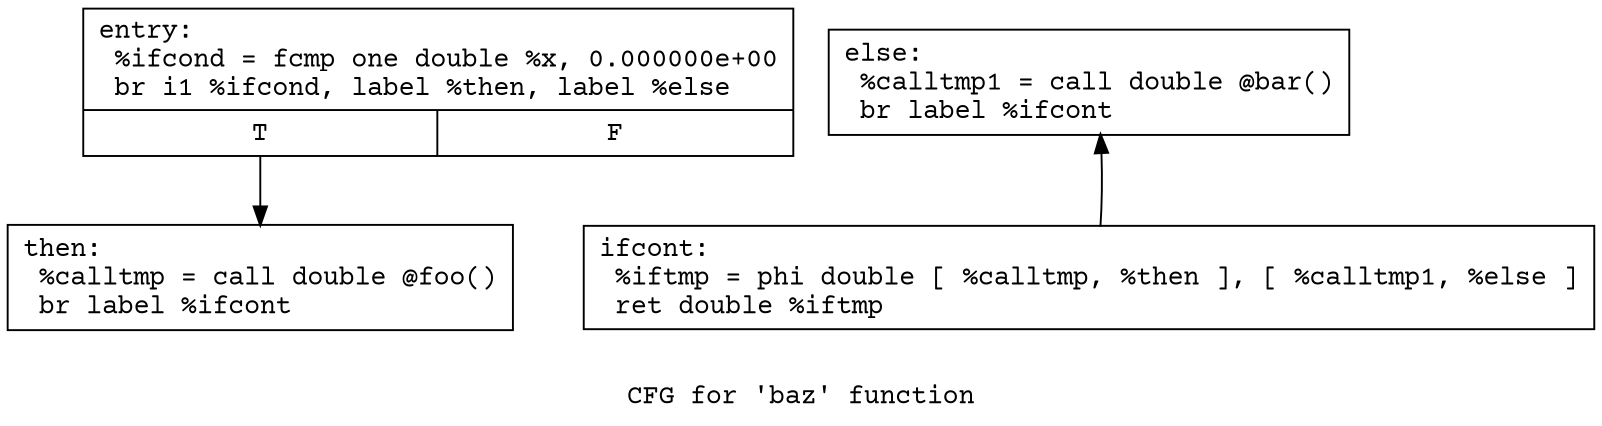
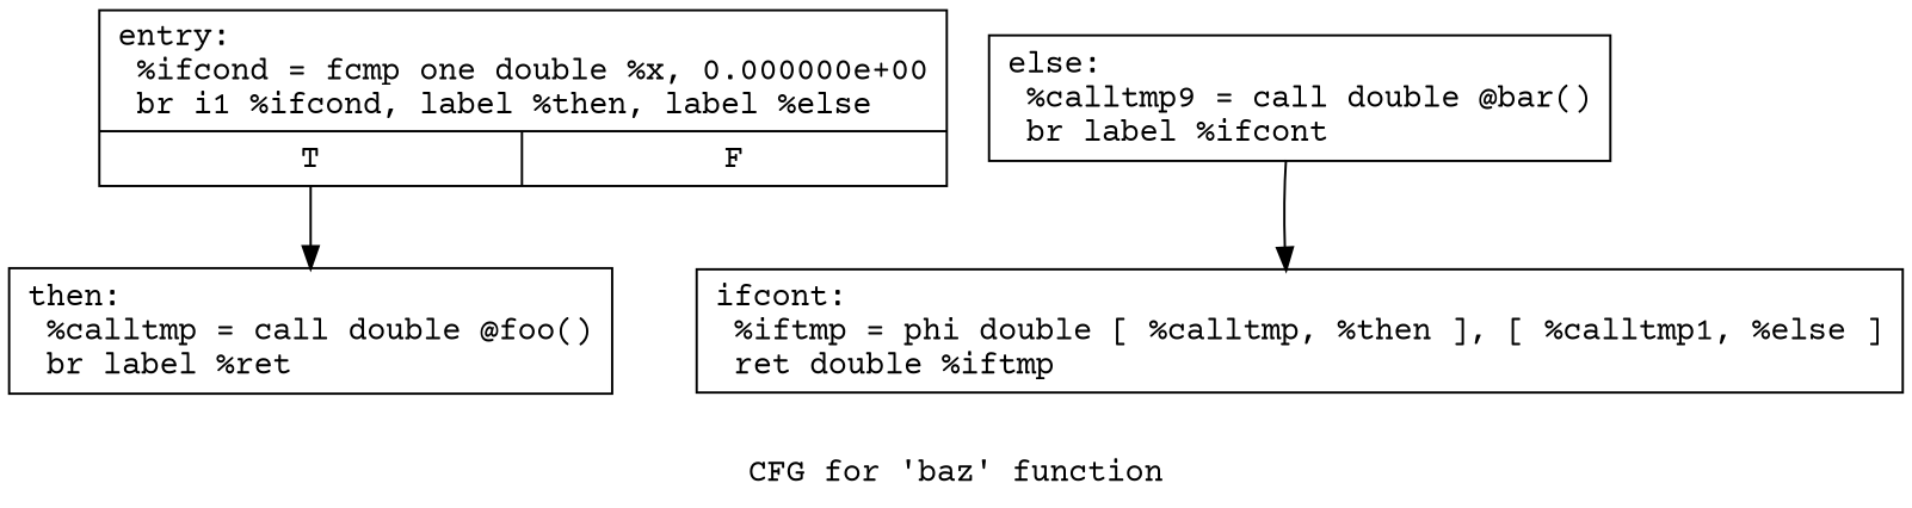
  digraph {
    fontname="Courier Prime"
    label="CFG for 'baz' function"
    node [fontname="Courier Prime" shape=record]
    edge [fontname="Courier Prime"]
    n1 [label="{entry:\l  %ifcond = fcmp one double %x, 0.000000e+00\l  br i1 %ifcond, label %then, label %else\l|{<s0>T|<s1>F}}"]
-   n2 [label="{then:                                             \l  %calltmp = call double @foo()\l  br label %ifcont\l}"]
-   n3 [label="{else:                                             \l  %calltmp1 = call double @bar()\l  br label %ifcont\l}"]
+   n2 [label="{then:                                             \l  %calltmp = call double @foo()\l  br label %ret\l}"]
+   n3 [label="{else:                                             \l  %calltmp9 = call double @bar()\l  br label %ifcont\l}"]
    n4 [label="{ifcont:                                           \l  %iftmp = phi double [ %calltmp, %then ], [ %calltmp1, %else ]\l  ret double %iftmp\l}"]
    n1 -> n2 [tailport=s0]
-   n4 -> n3
+   n3 -> n4
  }
